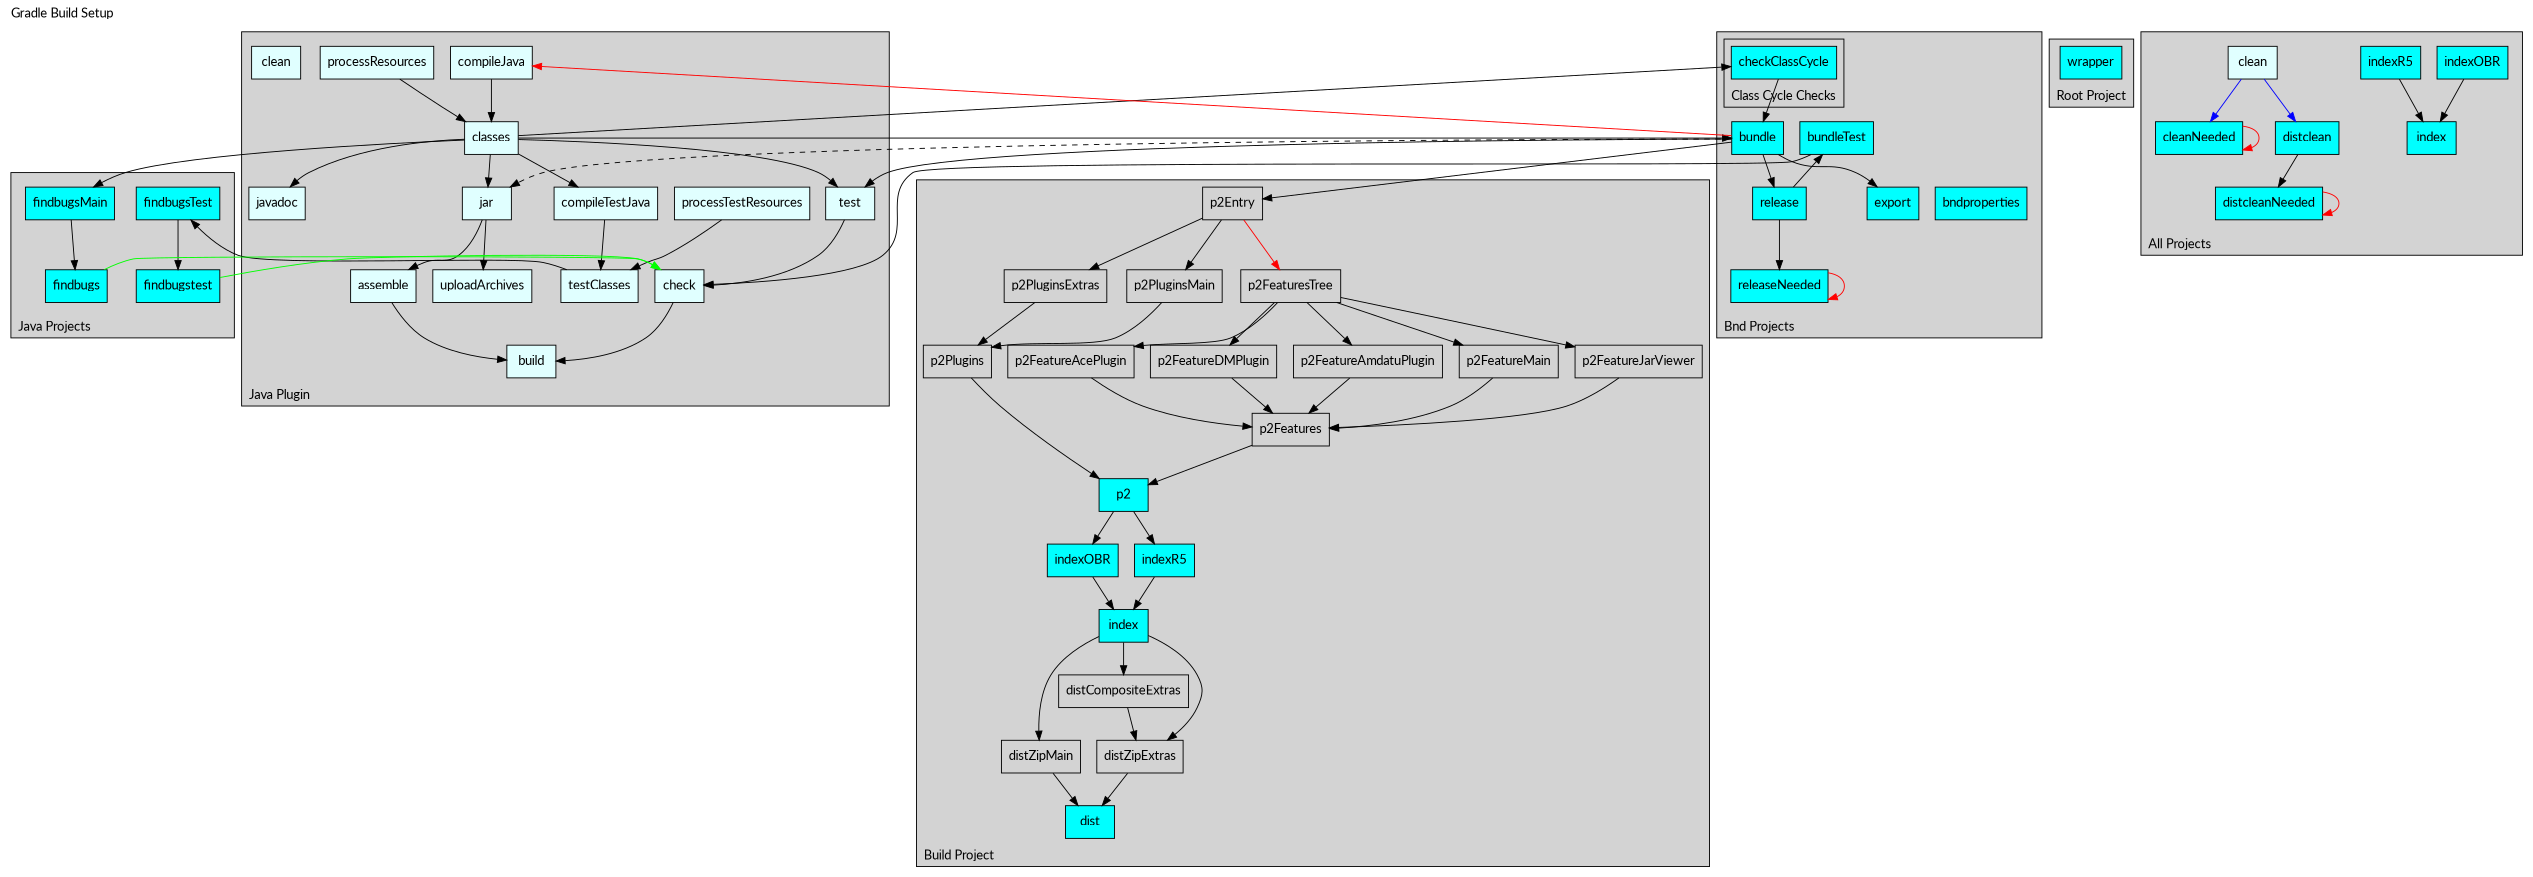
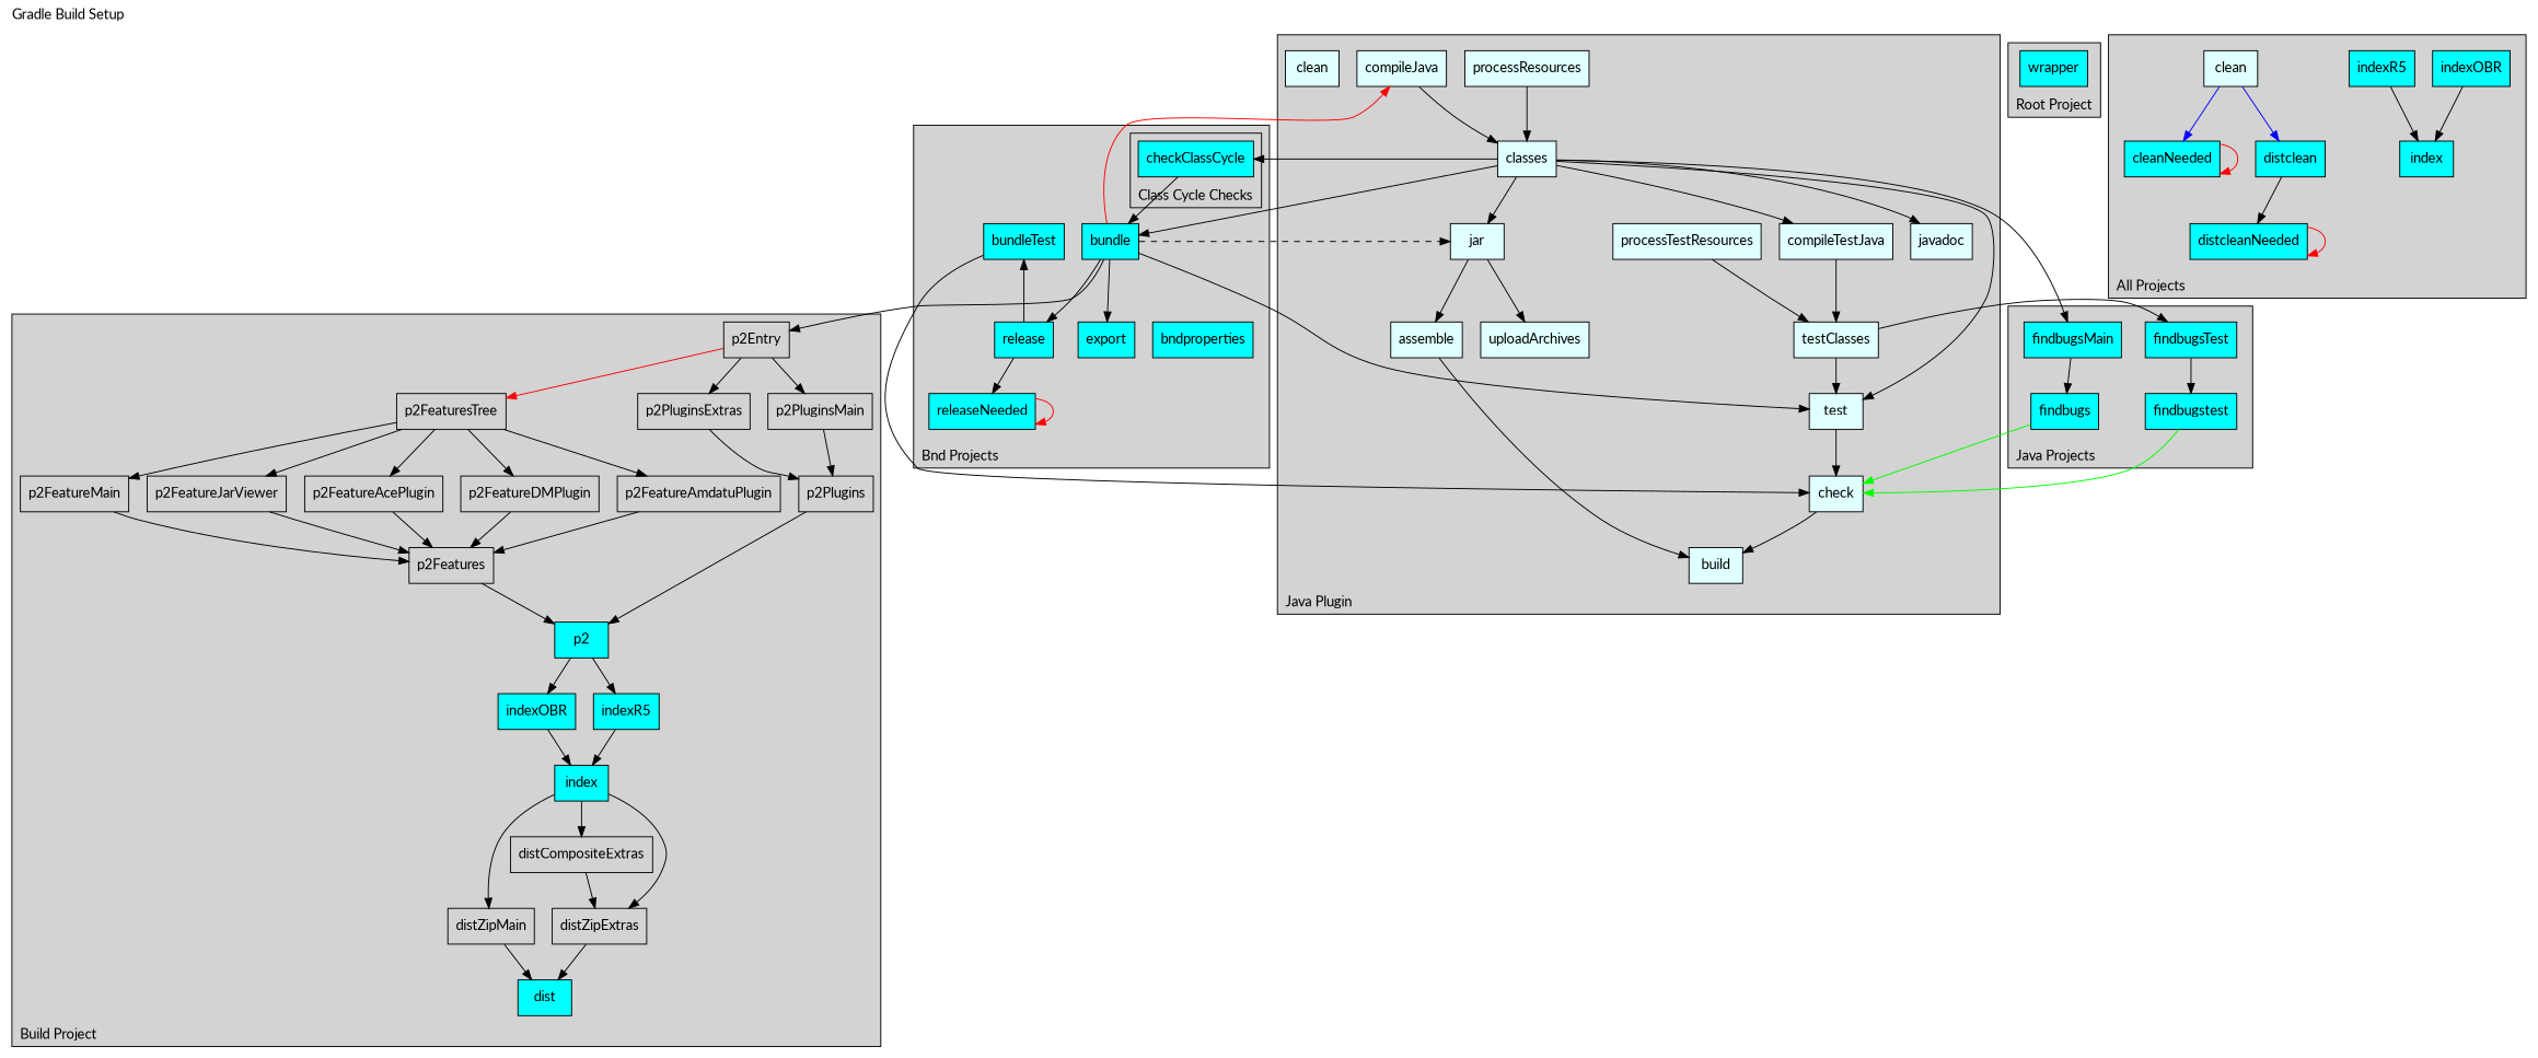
  digraph {
    fontname=Lato
    label="Gradle Build Setup"
    labeljust=l
    labelloc=t
    node [fillcolor=cyan fontname=Lato shape=box style=filled]
    edge [fontname=Lato]
    n1 [fillcolor=lightcyan label=compileJava]
    n2 [fillcolor=lightcyan label=processResources]
    n3 [fillcolor=lightcyan label=classes]
    n4 [fillcolor=lightcyan label=jar]
    n5 [fillcolor=lightcyan label=compileTestJava]
    n6 [fillcolor=lightcyan label=processTestResources]
    n7 [fillcolor=lightcyan label=testClasses]
    n8 [fillcolor=lightcyan label=test]
    n9 [fillcolor=lightcyan label=check]
    n10 [fillcolor=lightcyan label=uploadArchives]
    n11 [fillcolor=lightcyan label=assemble]
    n12 [fillcolor=lightcyan label=javadoc]
    n13 [fillcolor=lightcyan label=build]
    n14 [fillcolor=lightcyan label=clean]
    n15 [label=bundle]
    n16 [label=bundleTest]
    n17 [label=release]
    n18 [label=releaseNeeded]
    n19 [label=bndproperties]
    n20 [label=export]
    n21 [label=checkClassCycle]
    n22 [label=wrapper]
    n23 [label=findbugstest]
    n24 [label=findbugsTest]
    n25 [label=findbugs]
    n26 [label=findbugsMain]
    n27 [label=indexOBR]
    n28 [label=indexR5]
    n29 [label=index]
    n30 [fillcolor=lightcyan label=clean]
    n31 [label=cleanNeeded]
    n32 [label=distclean]
    n33 [label=distcleanNeeded]
    n34 [fillcolor=none label=p2Entry]
    n35 [fillcolor=none label=p2FeaturesTree]
    n36 [fillcolor=none label=p2PluginsMain]
    n37 [fillcolor=none label=p2PluginsExtras]
    n38 [fillcolor=none label=p2FeatureMain]
    n39 [fillcolor=none label=p2FeatureJarViewer]
    n40 [fillcolor=none label=p2FeatureAcePlugin]
    n41 [fillcolor=none label=p2FeatureDMPlugin]
    n42 [fillcolor=none label=p2FeatureAmdatuPlugin]
    n43 [fillcolor=none label=p2Features]
    n44 [label=p2]
    n45 [fillcolor=none label=p2Plugins]
    n46 [label=indexOBR]
    n47 [label=indexR5]
    n48 [label=index]
    n49 [fillcolor=none label=distZipMain]
    n50 [fillcolor=none label=distCompositeExtras]
    n51 [fillcolor=none label=distZipExtras]
    n52 [label=dist]
    subgraph cluster_1 {
      color=black
      fillcolor=lightgrey
      label="Java Plugin"
      labelloc=b
      style=filled
      n12
      n13
      n14
      subgraph cluster_2 {
        color=black
        fillcolor=lightgrey
        label=""
        labelloc=b
        style=invis
        n1
        n2
        n3
        n4
      }
      subgraph cluster_3 {
        color=black
        fillcolor=lightgrey
        label=""
        labelloc=b
        style=invis
        n5
        n6
        n7
        n8
        n9
      }
      subgraph cluster_4 {
        color=black
        fillcolor=lightgrey
        label=""
        labelloc=b
        style=invis
        n10
        n11
      }
    }
    subgraph cluster_5 {
      color=black
      fillcolor=lightgrey
      label="Bnd Projects"
      labelloc=b
      style=filled
      subgraph cluster_6 {
        color=black
        fillcolor=lightgrey
        label=""
        labelloc=b
        style=invis
        n15
        n16
      }
      subgraph cluster_7 {
        color=black
        fillcolor=lightgrey
        label=""
        labelloc=b
        style=invis
        n17
        n18
      }
      subgraph cluster_8 {
        color=black
        fillcolor=lightgrey
        label=""
        labelloc=b
        style=invis
        n19
        n20
      }
      subgraph cluster_9 {
        color=black
        fillcolor=lightgrey
        label="Class Cycle Checks"
        labelloc=b
        style=filled
        n21
      }
    }
    subgraph cluster_10 {
      color=black
      fillcolor=lightgrey
      label="Root Project"
      labelloc=b
      style=filled
      n22
    }
    subgraph cluster_11 {
      color=black
      fillcolor=lightgrey
      label="Java Projects"
      labelloc=b
      style=filled
      subgraph cluster_12 {
        color=black
        fillcolor=lightgrey
        label=""
        labelloc=b
        style=invis
        n23
        n24
      }
      subgraph cluster_13 {
        color=black
        fillcolor=lightgrey
        label=""
        labelloc=b
        style=invis
        n25
        n26
      }
    }
    subgraph cluster_14 {
      color=black
      fillcolor=lightgrey
      label="All Projects"
      labelloc=b
      style=filled
      subgraph cluster_15 {
        color=black
        fillcolor=lightgrey
        label=""
        labelloc=b
        style=invis
        n27
        n28
        n29
      }
      subgraph cluster_16 {
        color=black
        fillcolor=lightgrey
        label=""
        labelloc=b
        style=invis
        n30
        n31
        n32
        n33
      }
    }
    subgraph cluster_17 {
      color=black
      fillcolor=lightgrey
      label="Build Project"
      labelloc=b
      style=filled
      n34
      n35
      n36
      n37
      n38
      n39
      n40
      n41
      n42
      n43
      n44
      n45
      n46
      n47
      n48
      n49
      n50
      n51
      n52
    }
    n1 -> n3
    n2 -> n3
    n3 -> n4
    n3 -> n5
    n3 -> n8
    n3 -> n12
    n3 -> n15
    n3 -> n21
    n3 -> n26
    n4 -> n10
    n4 -> n11
    n5 -> n7
    n6 -> n7
+   n7 -> n8
    n7 -> n24
    n8 -> n9
    n9 -> n13
    n11 -> n13
    n15 -> n1 [color=red]
    n15 -> n4 [style=dashed]
    n15 -> n8
    n15 -> n17
    n15 -> n20
    n15 -> n34
    n16 -> n9
    n17 -> n16
    n17 -> n18
    n18 -> n18 [color=red]
    n21 -> n15
    n23 -> n9 [color=green]
    n24 -> n23
    n25 -> n9 [color=green]
    n26 -> n25
    n27 -> n29
    n28 -> n29
    n30 -> n31 [color=blue]
    n30 -> n32 [color=blue]
    n31 -> n31 [color=red]
    n32 -> n33
    n33 -> n33 [color=red]
    n34 -> n35 [color=red]
    n34 -> n36
    n34 -> n37
    n35 -> n38
    n35 -> n39
    n35 -> n40
    n35 -> n41
    n35 -> n42
    n36 -> n45
    n37 -> n45
    n38 -> n43
    n39 -> n43
    n40 -> n43
    n41 -> n43
    n42 -> n43
    n43 -> n44
    n44 -> n46
    n44 -> n47
    n45 -> n44
    n46 -> n48
    n47 -> n48
    n48 -> n49
    n48 -> n50
    n48 -> n51
    n49 -> n52
    n50 -> n51
    n51 -> n52
  }
